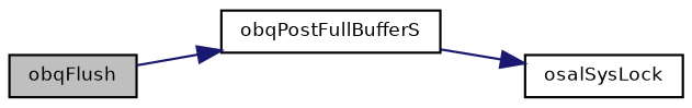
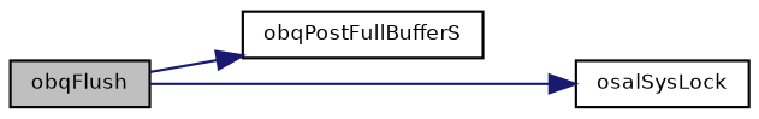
  digraph {
    rankdir=LR
    node [color=black fontname=Helvetica fontsize=8 shape=record]
    edge [color=midnightblue fontname=Helvetica fontsize=8 labelfontname=Helvetica labelfontsize=8 style=solid]
    n1 [fillcolor=grey75 fontcolor=black height=0.2 label=obqFlush style=filled width=0.4]
    n2 [height=0.2 label=obqPostFullBufferS width=0.4]
    n3 [height=0.2 label=osalSysLock width=0.4]
    n1 -> n2
-   n2 -> n3
+   n1 -> n3
  }
